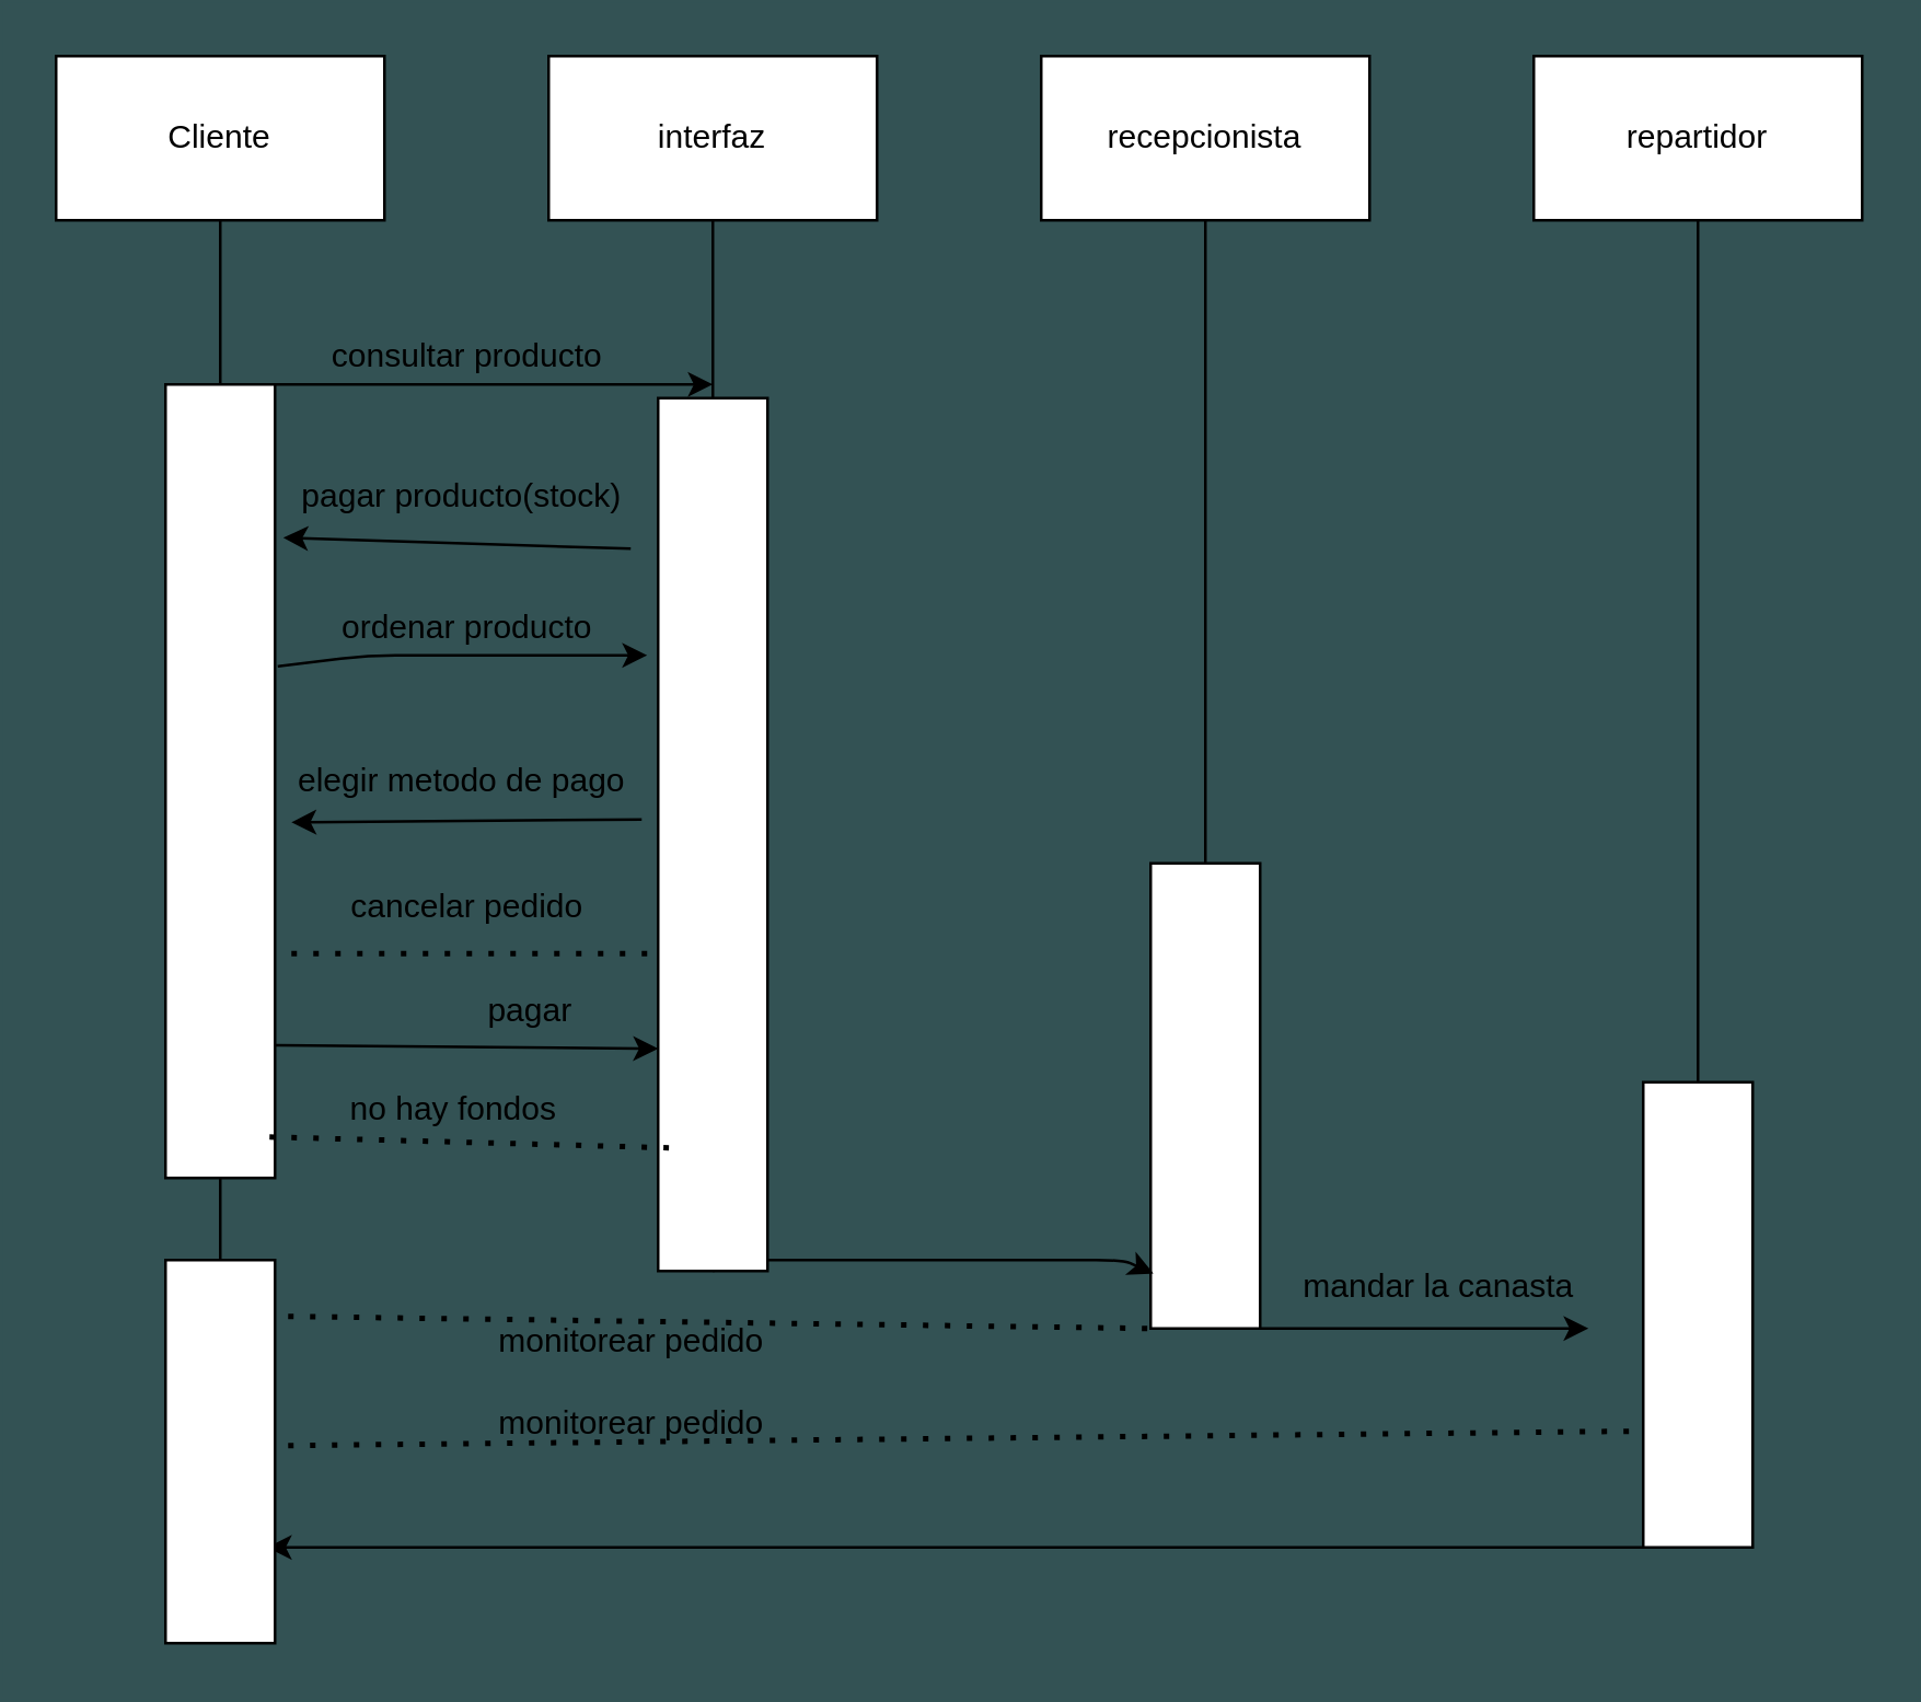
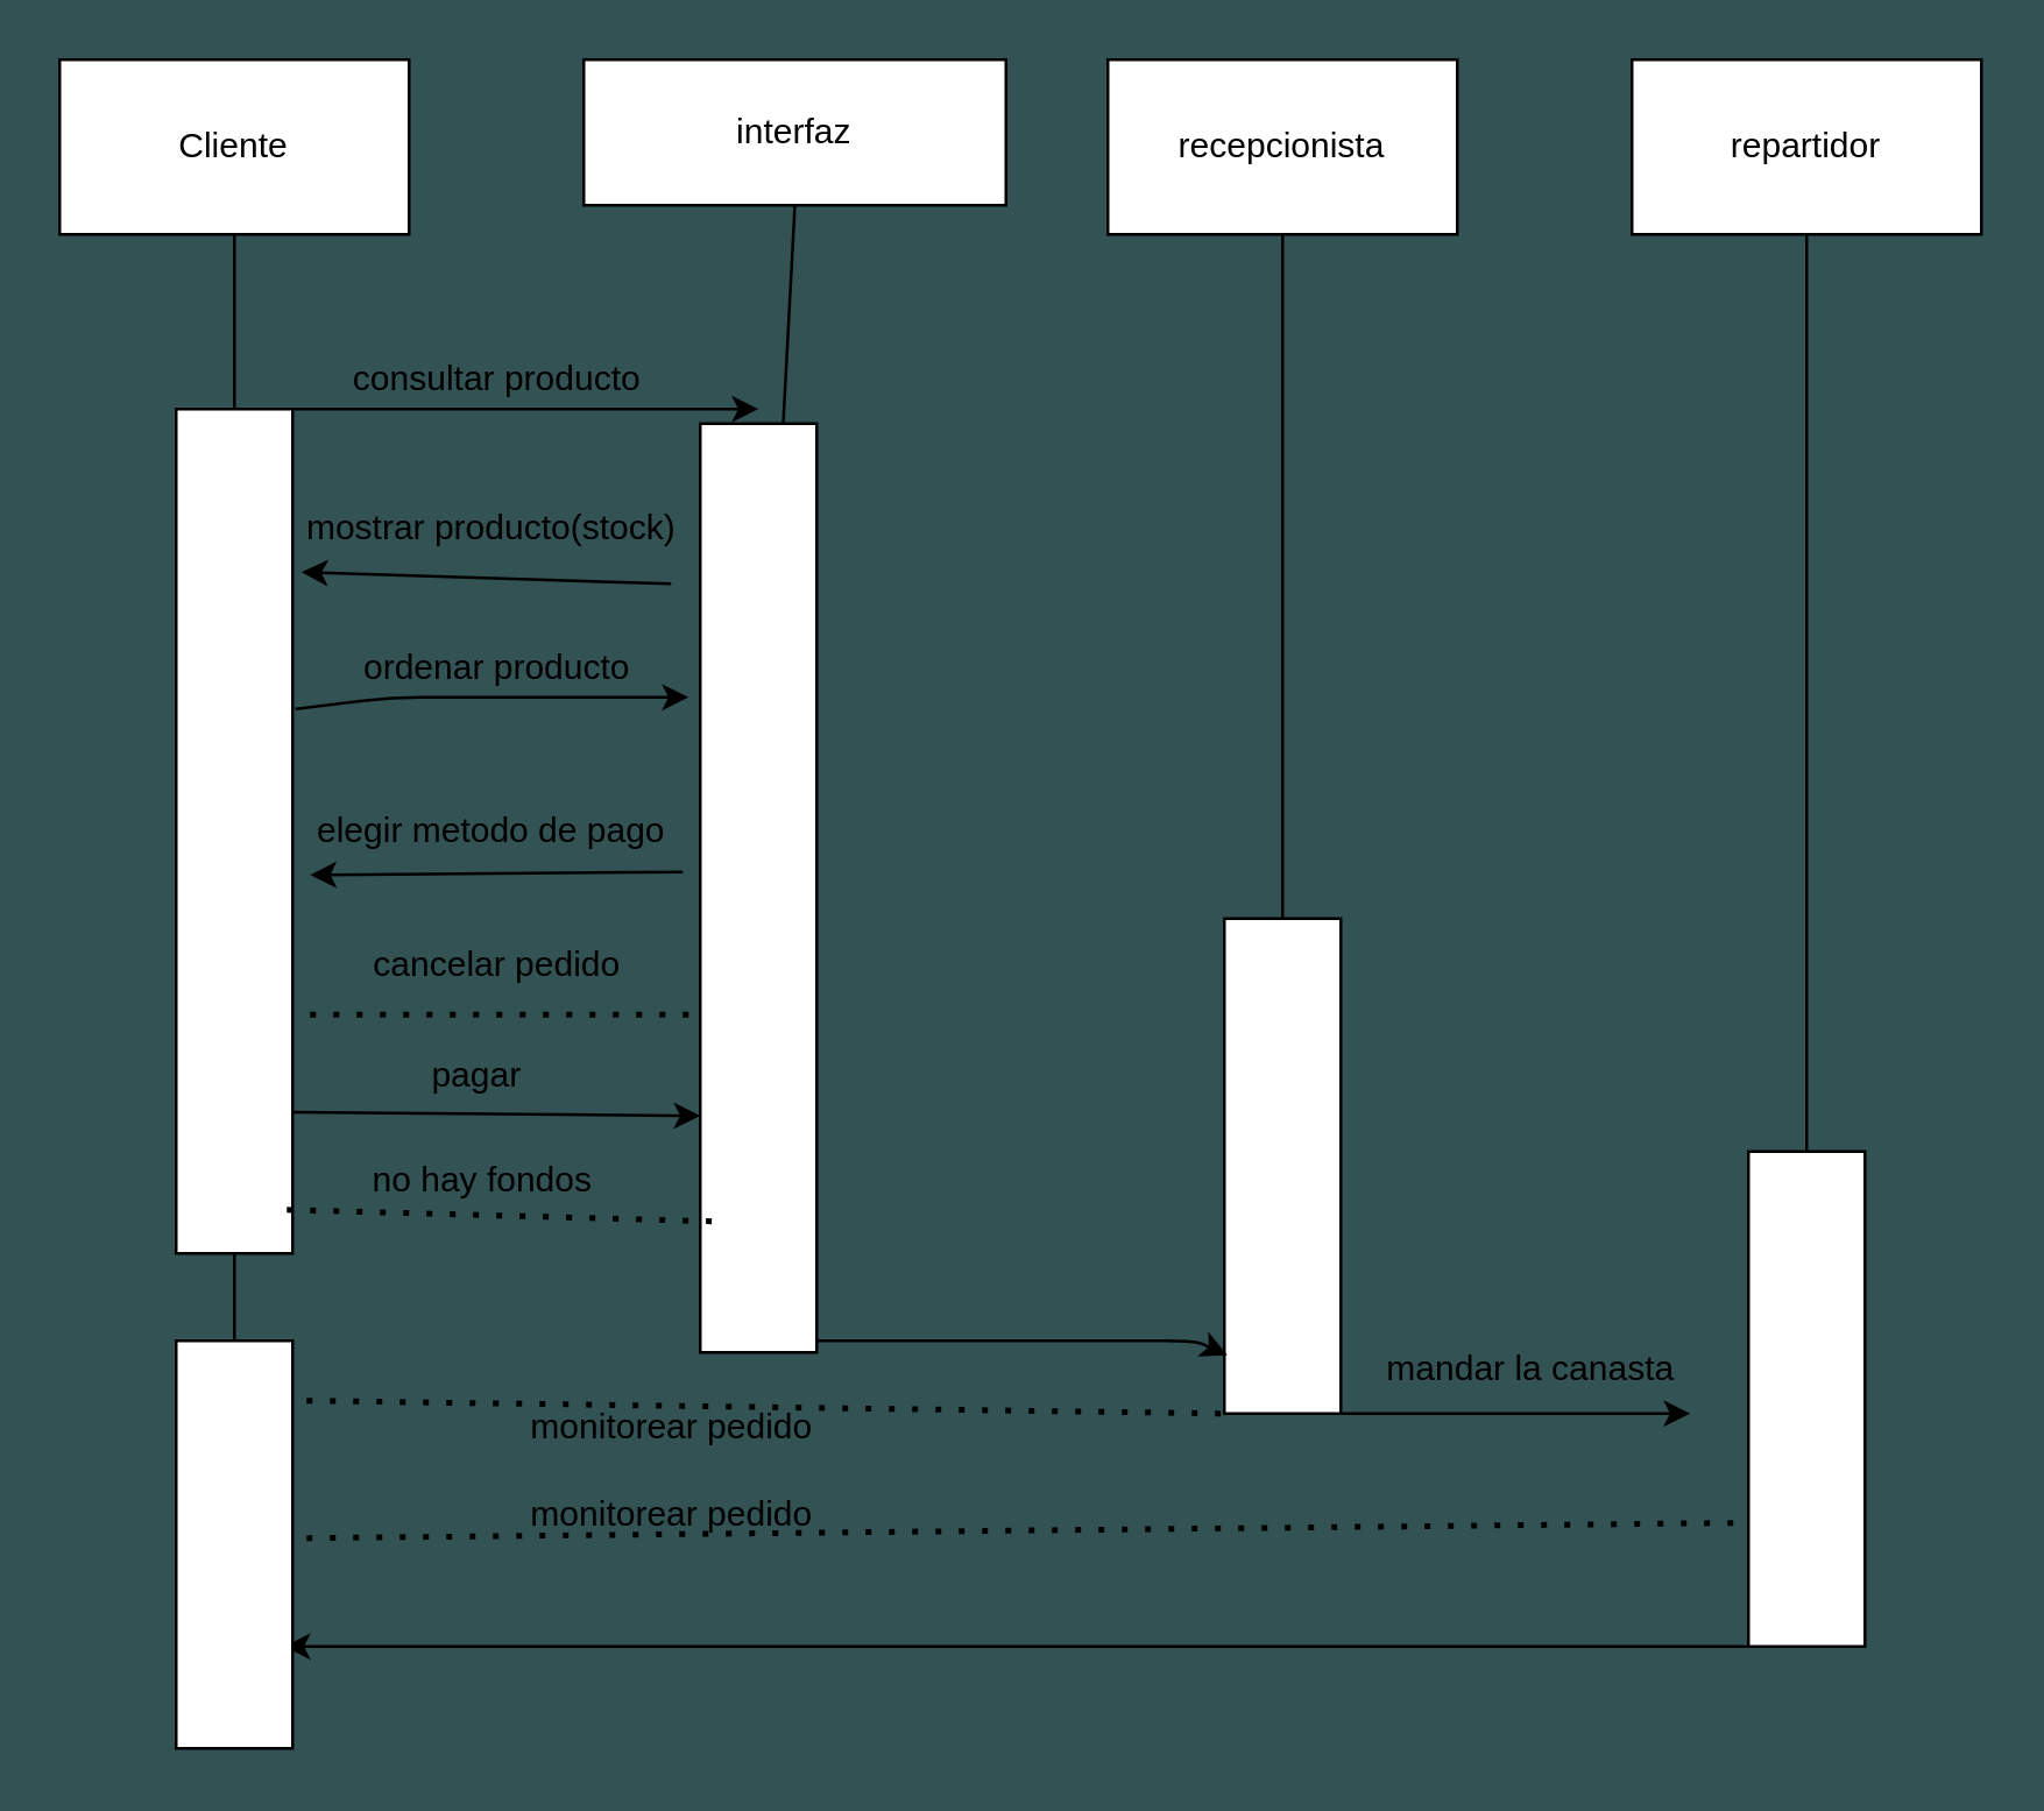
  <mxCell id="0" />
  <mxCell id="1" parent="0" />
  <mxCell id="2" style="edgeStyle=none;html=1;exitX=0.5;exitY=1;exitDx=0;exitDy=0;" edge="1" parent="1" source="3"><mxGeometry relative="1" as="geometry"><mxPoint x="620" y="501" as="targetPoint" /></mxGeometry></mxCell>
  <mxCell id="3" value="repartidor" style="whiteSpace=wrap;html=1;" vertex="1" parent="1"><mxGeometry x="560" y="20" width="120" height="60" as="geometry" /></mxCell>
  <mxCell id="4" style="edgeStyle=none;html=1;exitX=0.5;exitY=1;exitDx=0;exitDy=0;entryX=0.5;entryY=1;entryDx=0;entryDy=0;" edge="1" parent="1" source="5" target="16"><mxGeometry relative="1" as="geometry"><mxPoint x="440" y="510" as="targetPoint" /></mxGeometry></mxCell>
  <mxCell id="5" value="recepcionista" style="whiteSpace=wrap;html=1;" vertex="1" parent="1"><mxGeometry x="380" y="20" width="120" height="60" as="geometry" /></mxCell>
  <mxCell id="6" style="edgeStyle=none;html=1;exitX=0.5;exitY=1;exitDx=0;exitDy=0;startArrow=none;" edge="1" parent="1" source="21"><mxGeometry relative="1" as="geometry"><mxPoint x="260" y="450" as="targetPoint" /></mxGeometry></mxCell>
- <mxCell id="7" value="interfaz" style="whiteSpace=wrap;html=1;" vertex="1" parent="1"><mxGeometry x="200" y="20" width="120" height="60" as="geometry" /></mxCell>
+ <mxCell id="7" value="interfaz" style="whiteSpace=wrap;html=1;" vertex="1" parent="1"><mxGeometry x="200" y="20" width="145" height="50" as="geometry" /></mxCell>
  <mxCell id="8" style="edgeStyle=none;html=1;exitX=0.5;exitY=1;exitDx=0;exitDy=0;" edge="1" parent="1" source="9"><mxGeometry relative="1" as="geometry"><mxPoint x="80" y="502" as="targetPoint" /></mxGeometry></mxCell>
  <mxCell id="9" value="Cliente" style="whiteSpace=wrap;html=1;" vertex="1" parent="1"><mxGeometry x="20" y="20" width="120" height="60" as="geometry" /></mxCell>
  <mxCell id="10" style="edgeStyle=none;html=1;exitX=1;exitY=0;exitDx=0;exitDy=0;" edge="1" parent="1" source="13"><mxGeometry relative="1" as="geometry"><mxPoint x="260" y="140" as="targetPoint" /></mxGeometry></mxCell>
  <mxCell id="11" style="edgeStyle=none;html=1;exitX=1;exitY=0.5;exitDx=0;exitDy=0;entryX=1;entryY=0;entryDx=0;entryDy=0;entryPerimeter=0;" edge="1" parent="1"><mxGeometry relative="1" as="geometry"><mxPoint x="101" y="243" as="sourcePoint" /><mxPoint x="236" y="239" as="targetPoint" /><Array as="points"><mxPoint x="134" y="239" /></Array></mxGeometry></mxCell>
  <mxCell id="12" style="edgeStyle=none;html=1;exitX=1;exitY=0.75;exitDx=0;exitDy=0;entryX=0;entryY=0.75;entryDx=0;entryDy=0;" edge="1" parent="1"><mxGeometry relative="1" as="geometry"><mxPoint x="100" y="381.5" as="sourcePoint" /><mxPoint x="240" y="382.75" as="targetPoint" /></mxGeometry></mxCell>
  <mxCell id="13" value="" style="rounded=0;whiteSpace=wrap;html=1;" vertex="1" parent="1"><mxGeometry x="60" y="140" width="40" height="290" as="geometry" /></mxCell>
  <mxCell id="14" value="consultar producto" style="text;html=1;align=center;verticalAlign=middle;resizable=0;points=[];autosize=1;strokeColor=none;fillColor=none;" vertex="1" parent="1"><mxGeometry x="110" y="115" width="120" height="30" as="geometry" /></mxCell>
  <mxCell id="15" style="edgeStyle=none;html=1;exitX=1;exitY=1;exitDx=0;exitDy=0;" edge="1" parent="1" source="16"><mxGeometry relative="1" as="geometry"><mxPoint x="580" y="485" as="targetPoint" /></mxGeometry></mxCell>
  <mxCell id="16" value="" style="rounded=0;whiteSpace=wrap;html=1;" vertex="1" parent="1"><mxGeometry x="420" y="315" width="40" height="170" as="geometry" /></mxCell>
  <mxCell id="17" value="" style="edgeStyle=none;html=1;exitX=0.5;exitY=1;exitDx=0;exitDy=0;endArrow=none;" edge="1" parent="1" source="7" target="21"><mxGeometry relative="1" as="geometry"><mxPoint x="260" y="501" as="targetPoint" /><mxPoint x="260" y="80" as="sourcePoint" /></mxGeometry></mxCell>
  <mxCell id="18" style="edgeStyle=none;html=1;exitX=0.9;exitY=1.1;exitDx=0;exitDy=0;entryX=1.075;entryY=0.329;entryDx=0;entryDy=0;exitPerimeter=0;entryPerimeter=0;" edge="1" parent="1"><mxGeometry relative="1" as="geometry"><mxPoint x="230" y="200.04" as="sourcePoint" /><mxPoint x="103" y="196" as="targetPoint" /></mxGeometry></mxCell>
  <mxCell id="19" style="edgeStyle=none;html=1;exitX=-0.05;exitY=0.821;exitDx=0;exitDy=0;exitPerimeter=0;" edge="1" parent="1"><mxGeometry relative="1" as="geometry"><mxPoint x="106" y="300.02" as="targetPoint" /><mxPoint x="234" y="299.005" as="sourcePoint" /></mxGeometry></mxCell>
  <mxCell id="20" style="edgeStyle=none;html=1;exitX=0.5;exitY=1;exitDx=0;exitDy=0;entryX=0.025;entryY=0.882;entryDx=0;entryDy=0;entryPerimeter=0;" edge="1" parent="1" source="21" target="16"><mxGeometry relative="1" as="geometry"><Array as="points"><mxPoint x="270" y="460" /><mxPoint x="410" y="460" /></Array></mxGeometry></mxCell>
  <mxCell id="21" value="" style="rounded=0;whiteSpace=wrap;html=1;" vertex="1" parent="1"><mxGeometry x="240" y="145" width="40" height="319" as="geometry" /></mxCell>
- <mxCell id="22" value="pagar producto(stock)" style="text;html=1;align=center;verticalAlign=middle;resizable=0;points=[];autosize=1;strokeColor=none;fillColor=none;" vertex="1" parent="1"><mxGeometry x="93" y="166" width="150" height="30" as="geometry" /></mxCell>
+ <mxCell id="22" value="mostrar producto(stock)" style="text;html=1;align=center;verticalAlign=middle;resizable=0;points=[];autosize=1;strokeColor=none;fillColor=none;" vertex="1" parent="1"><mxGeometry x="93" y="166" width="150" height="30" as="geometry" /></mxCell>
  <mxCell id="23" value="ordenar producto" style="text;html=1;align=center;verticalAlign=middle;resizable=0;points=[];autosize=1;strokeColor=none;fillColor=none;" vertex="1" parent="1"><mxGeometry x="115" y="214" width="110" height="30" as="geometry" /></mxCell>
  <mxCell id="24" value="elegir metodo de pago" style="text;html=1;align=center;verticalAlign=middle;resizable=0;points=[];autosize=1;strokeColor=none;fillColor=none;" vertex="1" parent="1"><mxGeometry x="98" y="270" width="140" height="30" as="geometry" /></mxCell>
- <mxCell id="25" value="pagar" style="text;html=1;align=center;verticalAlign=middle;resizable=0;points=[];autosize=1;strokeColor=none;fillColor=none;" vertex="1" parent="1"><mxGeometry x="168" y="354" width="50" height="30" as="geometry" /></mxCell>
+ <mxCell id="25" value="pagar" style="text;html=1;align=center;verticalAlign=middle;resizable=0;points=[];autosize=1;strokeColor=none;fillColor=none;" vertex="1" parent="1"><mxGeometry x="138" y="354" width="50" height="30" as="geometry" /></mxCell>
  <mxCell id="26" style="edgeStyle=none;html=1;exitX=0;exitY=1;exitDx=0;exitDy=0;" edge="1" parent="1" source="27"><mxGeometry relative="1" as="geometry"><mxPoint x="97" y="565" as="targetPoint" /></mxGeometry></mxCell>
  <mxCell id="27" value="" style="rounded=0;whiteSpace=wrap;html=1;" vertex="1" parent="1"><mxGeometry x="600" y="395" width="40" height="170" as="geometry" /></mxCell>
  <mxCell id="28" value="mandar la canasta" style="text;html=1;align=center;verticalAlign=middle;resizable=0;points=[];autosize=1;strokeColor=none;fillColor=none;" vertex="1" parent="1"><mxGeometry x="465" y="455" width="120" height="30" as="geometry" /></mxCell>
  <mxCell id="29" value="" style="rounded=0;whiteSpace=wrap;html=1;" vertex="1" parent="1"><mxGeometry x="60" y="460" width="40" height="140" as="geometry" /></mxCell>
  <mxCell id="30" value="" style="endArrow=none;dashed=1;html=1;dashPattern=1 3;strokeWidth=2;" edge="1" parent="1"><mxGeometry width="50" height="50" relative="1" as="geometry"><mxPoint x="106" y="348" as="sourcePoint" /><mxPoint x="236" y="348" as="targetPoint" /></mxGeometry></mxCell>
  <mxCell id="31" value="cancelar pedido" style="text;html=1;align=center;verticalAlign=middle;resizable=0;points=[];autosize=1;strokeColor=none;fillColor=none;" vertex="1" parent="1"><mxGeometry x="115" y="316" width="110" height="30" as="geometry" /></mxCell>
  <mxCell id="32" value="" style="endArrow=none;dashed=1;html=1;dashPattern=1 3;strokeWidth=2;entryX=0;entryY=1;entryDx=0;entryDy=0;exitX=1.12;exitY=0.147;exitDx=0;exitDy=0;exitPerimeter=0;" edge="1" parent="1" source="29" target="16"><mxGeometry width="50" height="50" relative="1" as="geometry"><mxPoint x="100" y="500" as="sourcePoint" /><mxPoint x="150" y="450" as="targetPoint" /></mxGeometry></mxCell>
  <mxCell id="33" value="monitorear pedido" style="text;html=1;align=center;verticalAlign=middle;resizable=0;points=[];autosize=1;strokeColor=none;fillColor=none;" vertex="1" parent="1"><mxGeometry x="170" y="475" width="120" height="30" as="geometry" /></mxCell>
  <mxCell id="34" value="monitorear pedido" style="text;html=1;align=center;verticalAlign=middle;resizable=0;points=[];autosize=1;strokeColor=none;fillColor=none;" vertex="1" parent="1"><mxGeometry x="170" y="505" width="120" height="30" as="geometry" /></mxCell>
  <mxCell id="35" value="" style="endArrow=none;dashed=1;html=1;dashPattern=1 3;strokeWidth=2;entryX=0;entryY=0.75;entryDx=0;entryDy=0;exitX=1.12;exitY=0.147;exitDx=0;exitDy=0;exitPerimeter=0;" edge="1" parent="1" target="27"><mxGeometry width="50" height="50" relative="1" as="geometry"><mxPoint x="104.8" y="527.79" as="sourcePoint" /><mxPoint x="420" y="532.21" as="targetPoint" /></mxGeometry></mxCell>
  <mxCell id="36" value="" style="endArrow=none;dashed=1;html=1;dashPattern=1 3;strokeWidth=2;exitX=1.12;exitY=0.147;exitDx=0;exitDy=0;exitPerimeter=0;" edge="1" parent="1"><mxGeometry width="50" height="50" relative="1" as="geometry"><mxPoint x="98" y="415" as="sourcePoint" /><mxPoint x="245" y="419" as="targetPoint" /></mxGeometry></mxCell>
  <mxCell id="37" value="no hay fondos" style="text;html=1;align=center;verticalAlign=middle;resizable=0;points=[];autosize=1;strokeColor=none;fillColor=none;" vertex="1" parent="1"><mxGeometry x="118" y="392" width="93" height="26" as="geometry" /></mxCell>
